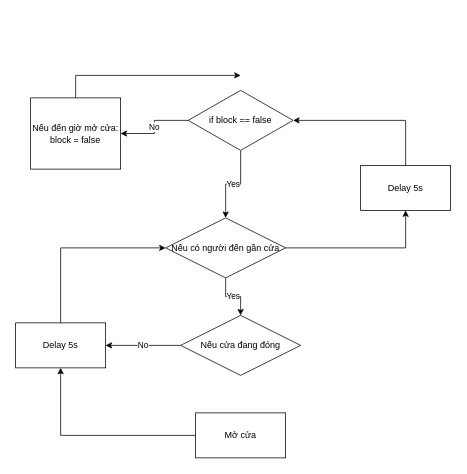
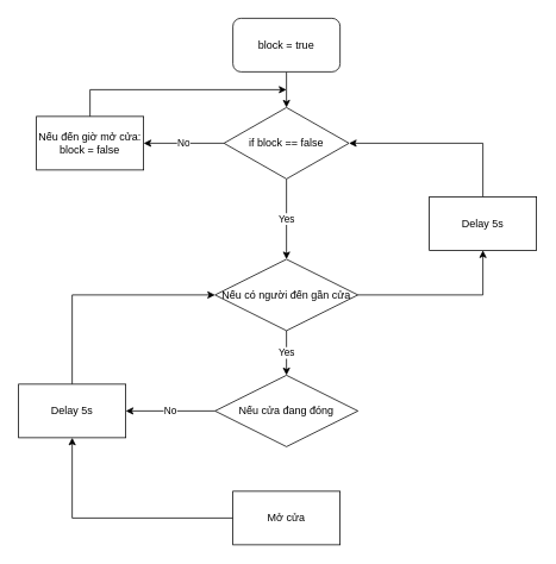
  <mxCell id="0" />
  <mxCell id="1" parent="0" />
  <mxCell id="2" value="Yes" style="edgeStyle=orthogonalEdgeStyle;rounded=0;orthogonalLoop=1;jettySize=auto;html=1;entryX=0.5;entryY=0;entryDx=0;entryDy=0;" edge="1" parent="1" source="4" target="9"><mxGeometry relative="1" as="geometry"><mxPoint x="320" y="240" as="targetPoint" /></mxGeometry></mxCell>
  <mxCell id="3" value="No" style="edgeStyle=orthogonalEdgeStyle;rounded=0;orthogonalLoop=1;jettySize=auto;html=1;" edge="1" parent="1" source="4" target="19"><mxGeometry relative="1" as="geometry" /></mxCell>
  <mxCell id="4" value="if block == false" style="rhombus;whiteSpace=wrap;html=1;" vertex="1" parent="1"><mxGeometry x="250" y="120" width="140" height="80" as="geometry" /></mxCell>
+ <mxCell id="5" style="edgeStyle=orthogonalEdgeStyle;rounded=0;orthogonalLoop=1;jettySize=auto;html=1;entryX=0.5;entryY=0;entryDx=0;entryDy=0;" edge="1" parent="1" source="6" target="4"><mxGeometry relative="1" as="geometry" /></mxCell>
+ <mxCell id="6" value="block = true" style="rounded=1;whiteSpace=wrap;html=1;" vertex="1" parent="1"><mxGeometry x="260" y="20" width="120" height="60" as="geometry" /></mxCell>
  <mxCell id="7" value="Yes" style="edgeStyle=orthogonalEdgeStyle;rounded=0;orthogonalLoop=1;jettySize=auto;html=1;" edge="1" parent="1" source="9" target="13"><mxGeometry relative="1" as="geometry"><mxPoint x="320" y="420" as="targetPoint" /></mxGeometry></mxCell>
  <mxCell id="8" style="edgeStyle=orthogonalEdgeStyle;rounded=0;orthogonalLoop=1;jettySize=auto;html=1;entryX=0.5;entryY=1;entryDx=0;entryDy=0;" edge="1" parent="1" source="9" target="17"><mxGeometry relative="1" as="geometry" /></mxCell>
- <mxCell id="9" value="Nếu có người đến gần cửa" style="rhombus;whiteSpace=wrap;html=1;" vertex="1" parent="1"><mxGeometry x="220" y="290" width="160" height="80" as="geometry" /></mxCell>
+ <mxCell id="9" value="Nếu có người đến gần cửa" style="rhombus;whiteSpace=wrap;html=1;" vertex="1" parent="1"><mxGeometry x="240" y="290" width="160" height="80" as="geometry" /></mxCell>
  <mxCell id="10" style="edgeStyle=orthogonalEdgeStyle;rounded=0;orthogonalLoop=1;jettySize=auto;html=1;" edge="1" parent="1" source="11" target="15"><mxGeometry relative="1" as="geometry" /></mxCell>
  <mxCell id="11" value="Mở cửa&lt;br&gt;" style="rounded=0;whiteSpace=wrap;html=1;" vertex="1" parent="1"><mxGeometry x="260" y="550" width="120" height="60" as="geometry" /></mxCell>
  <mxCell id="12" value="No" style="edgeStyle=orthogonalEdgeStyle;rounded=0;orthogonalLoop=1;jettySize=auto;html=1;" edge="1" parent="1" source="13" target="15"><mxGeometry relative="1" as="geometry" /></mxCell>
  <mxCell id="13" value="Nếu cửa đang đóng" style="rhombus;whiteSpace=wrap;html=1;" vertex="1" parent="1"><mxGeometry x="240" y="420" width="160" height="80" as="geometry" /></mxCell>
  <mxCell id="14" style="edgeStyle=orthogonalEdgeStyle;rounded=0;orthogonalLoop=1;jettySize=auto;html=1;entryX=0;entryY=0.5;entryDx=0;entryDy=0;" edge="1" parent="1" source="15" target="9"><mxGeometry relative="1" as="geometry"><Array as="points"><mxPoint x="80" y="330" /></Array></mxGeometry></mxCell>
  <mxCell id="15" value="Delay 5s" style="whiteSpace=wrap;html=1;" vertex="1" parent="1"><mxGeometry x="20" y="430" width="120" height="60" as="geometry" /></mxCell>
  <mxCell id="16" style="edgeStyle=orthogonalEdgeStyle;rounded=0;orthogonalLoop=1;jettySize=auto;html=1;entryX=1;entryY=0.5;entryDx=0;entryDy=0;" edge="1" parent="1" source="17" target="4"><mxGeometry relative="1" as="geometry"><Array as="points"><mxPoint x="540" y="160" /></Array></mxGeometry></mxCell>
  <mxCell id="17" value="Delay 5s" style="rounded=0;whiteSpace=wrap;html=1;" vertex="1" parent="1"><mxGeometry x="480" y="220" width="120" height="60" as="geometry" /></mxCell>
  <mxCell id="18" style="edgeStyle=orthogonalEdgeStyle;rounded=0;orthogonalLoop=1;jettySize=auto;html=1;" edge="1" parent="1" source="19"><mxGeometry relative="1" as="geometry"><mxPoint x="320" y="100" as="targetPoint" /><Array as="points"><mxPoint x="100" y="100" /></Array></mxGeometry></mxCell>
- <mxCell id="19" value="Nếu đến giờ mở cửa:&lt;br&gt;block = false" style="whiteSpace=wrap;html=1;" vertex="1" parent="1"><mxGeometry x="40" y="130" width="120" height="95" as="geometry" /></mxCell>
+ <mxCell id="19" value="Nếu đến giờ mở cửa:&lt;br&gt;block = false" style="whiteSpace=wrap;html=1;" vertex="1" parent="1"><mxGeometry x="40" y="130" width="120" height="60" as="geometry" /></mxCell>
